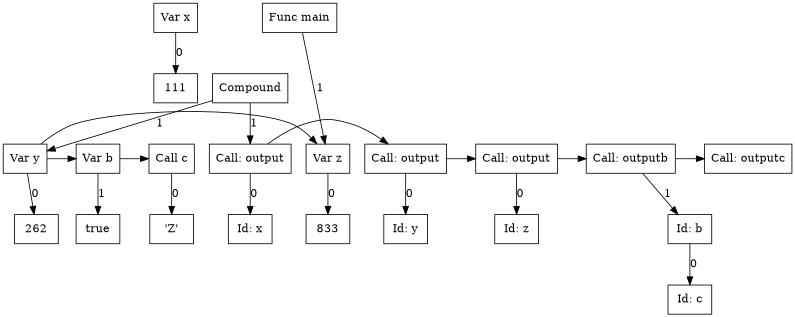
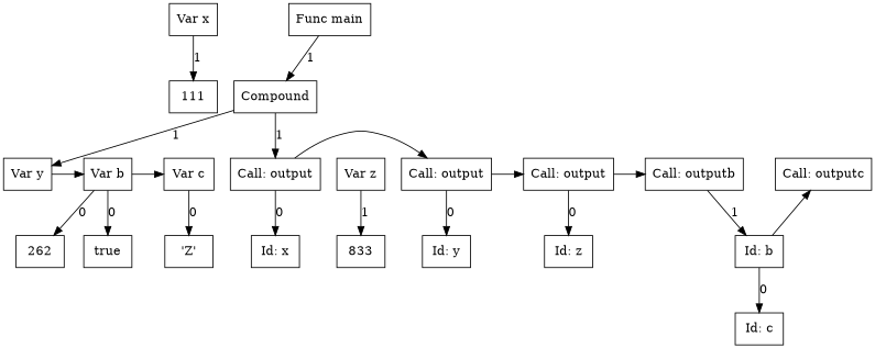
  digraph {
    node [shape=box]
    n1 [label="Var x"]
    n2 [label=111]
    n3 [label="Func main"]
    n4 [label=Compound]
    n5 [label="Var y"]
    n6 [label="Call: output"]
    n7 [label=262]
    n8 [label="Var z"]
    n9 [label="Var b"]
-   n10 [label="Call c"]
+   n10 [label="Var c"]
    n11 [label=833]
    n12 [label=true]
    n13 [label="'Z'"]
    n14 [label="Id: x"]
    n15 [label="Call: output"]
    n16 [label="Call: output"]
    n17 [label="Call: outputb"]
    n18 [label="Call: outputc"]
    n19 [label="Id: y"]
    n20 [label="Id: z"]
    n21 [label="Id: b"]
    n22 [label="Id: c"]
    subgraph sub_1 {
      rankdir=TB
      n1
      n2
    }
    subgraph sub_2 {
      ordering=out
      rank=same
      rankdir=LR
      n2
    }
    subgraph sub_3 {
      rank=same
      rankdir=LR
      n1
      n3
    }
    subgraph sub_4 {
      rankdir=LR
      n1
      n3
    }
    subgraph sub_5 {
      ordering=out
      rank=same
      rankdir=LR
      n4
    }
    subgraph sub_6 {
      rankdir=TB
      n3
      n4
    }
    subgraph sub_7 {
      ordering=out
      rank=same
      rankdir=LR
      n5
      n6
    }
    subgraph sub_8 {
      rankdir=TB
      n4
      n5
      n6
    }
    subgraph sub_9 {
      ordering=out
      rank=same
      rankdir=LR
      n7
    }
    subgraph sub_10 {
      rankdir=TB
      n5
      n7
    }
    subgraph sub_11 {
      rank=same
      rankdir=LR
      n5
      n8
      n9
      n10
    }
    subgraph sub_12 {
      rankdir=LR
      n5
      n8
      n9
      n10
    }
    subgraph sub_13 {
      ordering=out
      rank=same
      rankdir=LR
      n11
    }
    subgraph sub_14 {
      rankdir=TB
      n8
      n11
    }
    subgraph sub_15 {
      ordering=out
      rank=same
      rankdir=LR
      n12
    }
    subgraph sub_16 {
      rankdir=TB
      n9
      n12
    }
    subgraph sub_17 {
      ordering=out
      rank=same
      rankdir=LR
      n13
    }
    subgraph sub_18 {
      rankdir=TB
      n10
      n13
    }
    subgraph sub_19 {
      ordering=out
      rank=same
      rankdir=LR
      n14
    }
    subgraph sub_20 {
      rankdir=TB
      n6
      n14
    }
    subgraph sub_21 {
      rank=same
      rankdir=LR
      n6
      n15
      n16
      n17
      n18
    }
    subgraph sub_22 {
      rankdir=LR
      n6
      n15
      n16
      n17
      n18
    }
    subgraph sub_23 {
      ordering=out
      rank=same
      rankdir=LR
      n19
    }
    subgraph sub_24 {
      rankdir=TB
      n15
      n19
    }
    subgraph sub_25 {
      ordering=out
      rank=same
      rankdir=LR
      n20
    }
    subgraph sub_26 {
      rankdir=TB
      n16
      n20
    }
    subgraph sub_27 {
      ordering=out
      rank=same
      rankdir=LR
      n21
    }
    subgraph sub_28 {
      rankdir=TB
      n17
      n21
    }
    subgraph sub_29 {
      ordering=out
      rank=same
      rankdir=LR
      n22
    }
    subgraph sub_30 {
      rankdir=TB
      n18
      n22
    }
-   n1 -> n2 [label=0]
-   n3 -> n8 [label=1]
+   n1 -> n2 [label=1]
+   n3 -> n4 [label=1]
    n4 -> n5 [label=1]
    n4 -> n6 [label=1]
-   n5 -> n7 [label=0]
-   n5 -> n8
+   n9 -> n7 [label=0]
    n5 -> n9
    n6 -> n14 [label=0]
    n6 -> n15
-   n8 -> n11 [label=0]
+   n8 -> n11 [label=1]
    n9 -> n10
-   n9 -> n12 [label=1]
+   n9 -> n12 [label=0]
    n10 -> n13 [label=0]
    n15 -> n16
    n15 -> n19 [label=0]
    n16 -> n17
    n16 -> n20 [label=0]
-   n17 -> n18
+   n21 -> n18
    n17 -> n21 [label=1]
    n21 -> n22 [label=0]
  }
